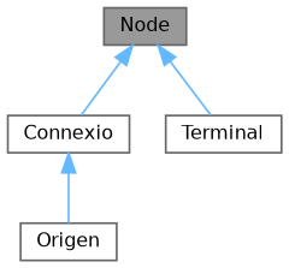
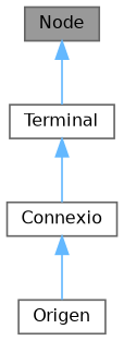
  digraph {
    node [color=gray40 fillcolor=white fontname=Helvetica fontsize=10 shape=box style=filled]
    edge [color=steelblue1 dir=back fontname=Helvetica fontsize=10 labelfontname=Helvetica labelfontsize=10 style=solid]
    n1 [fillcolor=grey60 fontcolor=black height=0.2 label="Node" width=0.4]
    n2 [height=0.2 label=Connexio width=0.4]
    n3 [height=0.2 label=Terminal width=0.4]
    n4 [height=0.2 label=Origen width=0.4]
-   n1 -> n2
+   n3 -> n2
    n1 -> n3
    n2 -> n4
  }
